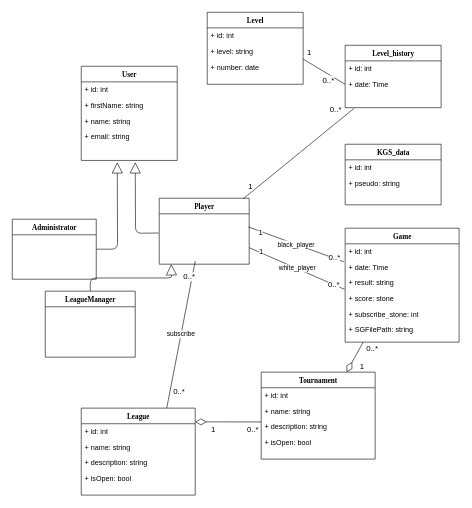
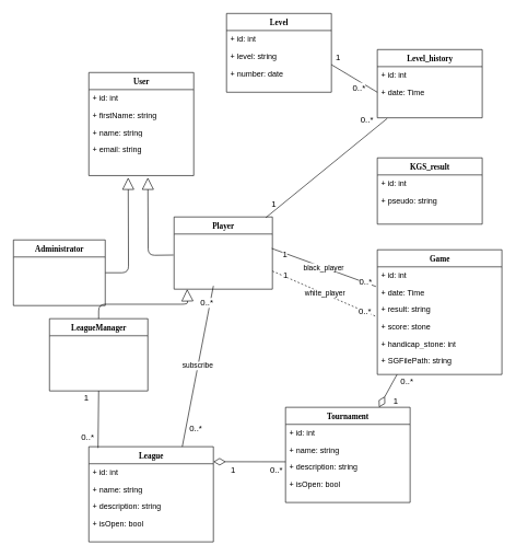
  <mxCell id="0" />
  <mxCell id="1" parent="0" />
  <mxCell id="2" value="User" style="swimlane;html=1;fontStyle=1;align=center;verticalAlign=top;childLayout=stackLayout;horizontal=1;startSize=26;horizontalStack=0;resizeParent=1;resizeLast=0;collapsible=1;marginBottom=0;swimlaneFillColor=#ffffff;rounded=0;shadow=0;comic=0;labelBackgroundColor=none;strokeWidth=1;fillColor=none;fontFamily=Verdana;fontSize=12" parent="1" vertex="1"><mxGeometry x="135" y="110" width="160" height="157" as="geometry" /></mxCell>
  <mxCell id="3" value="+ id: int" style="text;html=1;strokeColor=none;fillColor=none;align=left;verticalAlign=top;spacingLeft=4;spacingRight=4;whiteSpace=wrap;overflow=hidden;rotatable=0;points=[[0,0.5],[1,0.5]];portConstraint=eastwest;" parent="2" vertex="1"><mxGeometry y="26" width="160" height="26" as="geometry" /></mxCell>
  <mxCell id="4" value="+ firstName: string" style="text;html=1;strokeColor=none;fillColor=none;align=left;verticalAlign=top;spacingLeft=4;spacingRight=4;whiteSpace=wrap;overflow=hidden;rotatable=0;points=[[0,0.5],[1,0.5]];portConstraint=eastwest;" parent="2" vertex="1"><mxGeometry y="52" width="160" height="26" as="geometry" /></mxCell>
  <mxCell id="5" value="+ name: string" style="text;html=1;strokeColor=none;fillColor=none;align=left;verticalAlign=top;spacingLeft=4;spacingRight=4;whiteSpace=wrap;overflow=hidden;rotatable=0;points=[[0,0.5],[1,0.5]];portConstraint=eastwest;" parent="2" vertex="1"><mxGeometry y="78" width="160" height="26" as="geometry" /></mxCell>
  <mxCell id="6" value="+ email: string" style="text;html=1;strokeColor=none;fillColor=none;align=left;verticalAlign=top;spacingLeft=4;spacingRight=4;whiteSpace=wrap;overflow=hidden;rotatable=0;points=[[0,0.5],[1,0.5]];portConstraint=eastwest;" parent="2" vertex="1"><mxGeometry y="104" width="160" height="26" as="geometry" /></mxCell>
  <mxCell id="7" style="edgeStyle=orthogonalEdgeStyle;html=1;labelBackgroundColor=none;startFill=0;startSize=8;endArrow=block;endFill=0;endSize=16;fontFamily=Verdana;fontSize=12;" parent="1" source="9" edge="1"><mxGeometry relative="1" as="geometry"><mxPoint x="205" y="379" as="sourcePoint" /><mxPoint x="195" y="270" as="targetPoint" /></mxGeometry></mxCell>
  <mxCell id="8" value="Player" style="swimlane;html=1;fontStyle=1;align=center;verticalAlign=top;childLayout=stackLayout;horizontal=1;startSize=26;horizontalStack=0;resizeParent=1;resizeLast=0;collapsible=1;marginBottom=0;swimlaneFillColor=#ffffff;rounded=0;shadow=0;comic=0;labelBackgroundColor=none;strokeWidth=1;fillColor=none;fontFamily=Verdana;fontSize=12" parent="1" vertex="1"><mxGeometry x="265" y="330" width="150" height="110" as="geometry" /></mxCell>
  <mxCell id="9" value="Administrator" style="swimlane;html=1;fontStyle=1;align=center;verticalAlign=top;childLayout=stackLayout;horizontal=1;startSize=26;horizontalStack=0;resizeParent=1;resizeLast=0;collapsible=1;marginBottom=0;swimlaneFillColor=#ffffff;rounded=0;shadow=0;comic=0;labelBackgroundColor=none;strokeWidth=1;fillColor=none;fontFamily=Verdana;fontSize=12" parent="1" vertex="1"><mxGeometry x="20" y="365" width="140" height="100" as="geometry" /></mxCell>
  <mxCell id="10" style="edgeStyle=orthogonalEdgeStyle;html=1;labelBackgroundColor=none;startFill=0;startSize=8;endArrow=block;endFill=0;endSize=16;fontFamily=Verdana;fontSize=12;exitX=-0.006;exitY=0.231;exitDx=0;exitDy=0;exitPerimeter=0;" parent="1" edge="1"><mxGeometry relative="1" as="geometry"><mxPoint x="264.04" y="388.006" as="sourcePoint" /><mxPoint x="225" y="270" as="targetPoint" /></mxGeometry></mxCell>
  <mxCell id="11" value="LeagueManager" style="swimlane;html=1;fontStyle=1;align=center;verticalAlign=top;childLayout=stackLayout;horizontal=1;startSize=26;horizontalStack=0;resizeParent=1;resizeLast=0;collapsible=1;marginBottom=0;swimlaneFillColor=#ffffff;rounded=0;shadow=0;comic=0;labelBackgroundColor=none;strokeWidth=1;fillColor=none;fontFamily=Verdana;fontSize=12" parent="1" vertex="1"><mxGeometry x="75" y="485" width="150" height="110" as="geometry" /></mxCell>
  <mxCell id="12" value="Level_history" style="swimlane;html=1;fontStyle=1;align=center;verticalAlign=top;childLayout=stackLayout;horizontal=1;startSize=26;horizontalStack=0;resizeParent=1;resizeLast=0;collapsible=1;marginBottom=0;swimlaneFillColor=#ffffff;rounded=0;shadow=0;comic=0;labelBackgroundColor=none;strokeWidth=1;fillColor=none;fontFamily=Verdana;fontSize=12" parent="1" vertex="1"><mxGeometry x="575" y="75" width="160" height="104" as="geometry" /></mxCell>
  <mxCell id="13" value="+ id: int" style="text;html=1;strokeColor=none;fillColor=none;align=left;verticalAlign=top;spacingLeft=4;spacingRight=4;whiteSpace=wrap;overflow=hidden;rotatable=0;points=[[0,0.5],[1,0.5]];portConstraint=eastwest;" parent="12" vertex="1"><mxGeometry y="26" width="160" height="26" as="geometry" /></mxCell>
  <mxCell id="14" value="+ date: Time" style="text;html=1;strokeColor=none;fillColor=none;align=left;verticalAlign=top;spacingLeft=4;spacingRight=4;whiteSpace=wrap;overflow=hidden;rotatable=0;points=[[0,0.5],[1,0.5]];portConstraint=eastwest;" parent="12" vertex="1"><mxGeometry y="52" width="160" height="26" as="geometry" /></mxCell>
  <mxCell id="15" value="Level" style="swimlane;html=1;fontStyle=1;align=center;verticalAlign=top;childLayout=stackLayout;horizontal=1;startSize=26;horizontalStack=0;resizeParent=1;resizeLast=0;collapsible=1;marginBottom=0;swimlaneFillColor=#ffffff;rounded=0;shadow=0;comic=0;labelBackgroundColor=none;strokeWidth=1;fillColor=none;fontFamily=Verdana;fontSize=12" parent="1" vertex="1"><mxGeometry x="345" y="20" width="160" height="120" as="geometry" /></mxCell>
  <mxCell id="16" value="+ id: int" style="text;html=1;strokeColor=none;fillColor=none;align=left;verticalAlign=top;spacingLeft=4;spacingRight=4;whiteSpace=wrap;overflow=hidden;rotatable=0;points=[[0,0.5],[1,0.5]];portConstraint=eastwest;" parent="15" vertex="1"><mxGeometry y="26" width="160" height="26" as="geometry" /></mxCell>
  <mxCell id="17" value="+ level: string" style="text;html=1;strokeColor=none;fillColor=none;align=left;verticalAlign=top;spacingLeft=4;spacingRight=4;whiteSpace=wrap;overflow=hidden;rotatable=0;points=[[0,0.5],[1,0.5]];portConstraint=eastwest;" parent="15" vertex="1"><mxGeometry y="52" width="160" height="26" as="geometry" /></mxCell>
  <mxCell id="18" value="+ number: date" style="text;html=1;strokeColor=none;fillColor=none;align=left;verticalAlign=top;spacingLeft=4;spacingRight=4;whiteSpace=wrap;overflow=hidden;rotatable=0;points=[[0,0.5],[1,0.5]];portConstraint=eastwest;" parent="15" vertex="1"><mxGeometry y="78" width="160" height="26" as="geometry" /></mxCell>
- <mxCell id="19" value="KGS_data" style="swimlane;html=1;fontStyle=1;align=center;verticalAlign=top;childLayout=stackLayout;horizontal=1;startSize=26;horizontalStack=0;resizeParent=1;resizeLast=0;collapsible=1;marginBottom=0;swimlaneFillColor=#ffffff;rounded=0;shadow=0;comic=0;labelBackgroundColor=none;strokeWidth=1;fillColor=none;fontFamily=Verdana;fontSize=12" parent="1" vertex="1"><mxGeometry x="575" y="240" width="160" height="101" as="geometry" /></mxCell>
+ <mxCell id="19" value="KGS_result" style="swimlane;html=1;fontStyle=1;align=center;verticalAlign=top;childLayout=stackLayout;horizontal=1;startSize=26;horizontalStack=0;resizeParent=1;resizeLast=0;collapsible=1;marginBottom=0;swimlaneFillColor=#ffffff;rounded=0;shadow=0;comic=0;labelBackgroundColor=none;strokeWidth=1;fillColor=none;fontFamily=Verdana;fontSize=12" parent="1" vertex="1"><mxGeometry x="575" y="240" width="160" height="101" as="geometry" /></mxCell>
  <mxCell id="20" value="+ id: int" style="text;html=1;strokeColor=none;fillColor=none;align=left;verticalAlign=top;spacingLeft=4;spacingRight=4;whiteSpace=wrap;overflow=hidden;rotatable=0;points=[[0,0.5],[1,0.5]];portConstraint=eastwest;" parent="19" vertex="1"><mxGeometry y="26" width="160" height="26" as="geometry" /></mxCell>
  <mxCell id="21" value="+ pseudo: string" style="text;html=1;strokeColor=none;fillColor=none;align=left;verticalAlign=top;spacingLeft=4;spacingRight=4;whiteSpace=wrap;overflow=hidden;rotatable=0;points=[[0,0.5],[1,0.5]];portConstraint=eastwest;" parent="19" vertex="1"><mxGeometry y="52" width="160" height="26" as="geometry" /></mxCell>
  <mxCell id="22" value="Game" style="swimlane;html=1;fontStyle=1;align=center;verticalAlign=top;childLayout=stackLayout;horizontal=1;startSize=26;horizontalStack=0;resizeParent=1;resizeLast=0;collapsible=1;marginBottom=0;swimlaneFillColor=#ffffff;rounded=0;shadow=0;comic=0;labelBackgroundColor=none;strokeWidth=1;fillColor=none;fontFamily=Verdana;fontSize=12" parent="1" vertex="1"><mxGeometry x="575" y="380" width="190" height="190" as="geometry" /></mxCell>
  <mxCell id="23" value="+ id: int" style="text;html=1;strokeColor=none;fillColor=none;align=left;verticalAlign=top;spacingLeft=4;spacingRight=4;whiteSpace=wrap;overflow=hidden;rotatable=0;points=[[0,0.5],[1,0.5]];portConstraint=eastwest;" parent="22" vertex="1"><mxGeometry y="26" width="190" height="26" as="geometry" /></mxCell>
  <mxCell id="24" value="+ date: Time" style="text;html=1;strokeColor=none;fillColor=none;align=left;verticalAlign=top;spacingLeft=4;spacingRight=4;whiteSpace=wrap;overflow=hidden;rotatable=0;points=[[0,0.5],[1,0.5]];portConstraint=eastwest;" parent="22" vertex="1"><mxGeometry y="52" width="190" height="26" as="geometry" /></mxCell>
  <mxCell id="25" value="+ result: string" style="text;html=1;strokeColor=none;fillColor=none;align=left;verticalAlign=top;spacingLeft=4;spacingRight=4;whiteSpace=wrap;overflow=hidden;rotatable=0;points=[[0,0.5],[1,0.5]];portConstraint=eastwest;" parent="22" vertex="1"><mxGeometry y="78" width="190" height="26" as="geometry" /></mxCell>
  <mxCell id="26" value="+ score: stone" style="text;html=1;strokeColor=none;fillColor=none;align=left;verticalAlign=top;spacingLeft=4;spacingRight=4;whiteSpace=wrap;overflow=hidden;rotatable=0;points=[[0,0.5],[1,0.5]];portConstraint=eastwest;" parent="22" vertex="1"><mxGeometry y="104" width="190" height="26" as="geometry" /></mxCell>
- <mxCell id="27" value="+ subscribe_stone: int" style="text;html=1;strokeColor=none;fillColor=none;align=left;verticalAlign=top;spacingLeft=4;spacingRight=4;whiteSpace=wrap;overflow=hidden;rotatable=0;points=[[0,0.5],[1,0.5]];portConstraint=eastwest;" parent="22" vertex="1"><mxGeometry y="130" width="190" height="26" as="geometry" /></mxCell>
+ <mxCell id="27" value="+ handicap_stone: int" style="text;html=1;strokeColor=none;fillColor=none;align=left;verticalAlign=top;spacingLeft=4;spacingRight=4;whiteSpace=wrap;overflow=hidden;rotatable=0;points=[[0,0.5],[1,0.5]];portConstraint=eastwest;" parent="22" vertex="1"><mxGeometry y="130" width="190" height="26" as="geometry" /></mxCell>
  <mxCell id="28" value="+ SGFilePath: string" style="text;html=1;strokeColor=none;fillColor=none;align=left;verticalAlign=top;spacingLeft=4;spacingRight=4;whiteSpace=wrap;overflow=hidden;rotatable=0;points=[[0,0.5],[1,0.5]];portConstraint=eastwest;" parent="22" vertex="1"><mxGeometry y="156" width="190" height="26" as="geometry" /></mxCell>
  <mxCell id="29" value="Tournament" style="swimlane;html=1;fontStyle=1;align=center;verticalAlign=top;childLayout=stackLayout;horizontal=1;startSize=26;horizontalStack=0;resizeParent=1;resizeLast=0;collapsible=1;marginBottom=0;swimlaneFillColor=#ffffff;rounded=0;shadow=0;comic=0;labelBackgroundColor=none;strokeWidth=1;fillColor=none;fontFamily=Verdana;fontSize=12" parent="1" vertex="1"><mxGeometry x="435" y="620" width="190" height="145" as="geometry" /></mxCell>
  <mxCell id="30" value="+ id: int" style="text;html=1;strokeColor=none;fillColor=none;align=left;verticalAlign=top;spacingLeft=4;spacingRight=4;whiteSpace=wrap;overflow=hidden;rotatable=0;points=[[0,0.5],[1,0.5]];portConstraint=eastwest;" parent="29" vertex="1"><mxGeometry y="26" width="190" height="26" as="geometry" /></mxCell>
  <mxCell id="31" value="+ name: string" style="text;html=1;strokeColor=none;fillColor=none;align=left;verticalAlign=top;spacingLeft=4;spacingRight=4;whiteSpace=wrap;overflow=hidden;rotatable=0;points=[[0,0.5],[1,0.5]];portConstraint=eastwest;" parent="29" vertex="1"><mxGeometry y="52" width="190" height="26" as="geometry" /></mxCell>
  <mxCell id="32" value="+ description: string" style="text;html=1;strokeColor=none;fillColor=none;align=left;verticalAlign=top;spacingLeft=4;spacingRight=4;whiteSpace=wrap;overflow=hidden;rotatable=0;points=[[0,0.5],[1,0.5]];portConstraint=eastwest;" parent="29" vertex="1"><mxGeometry y="78" width="190" height="26" as="geometry" /></mxCell>
  <mxCell id="33" value="+ isOpen: bool&lt;span style=&quot;color: rgba(0 , 0 , 0 , 0) ; font-family: monospace ; font-size: 0px&quot;&gt;%3CmxGraphModel%3E%3Croot%3E%3CmxCell%20id%3D%220%22%2F%3E%3CmxCell%20id%3D%221%22%20parent%3D%220%22%2F%3E%3CmxCell%20id%3D%222%22%20value%3D%22%2B%20description%3A%20string%22%20style%3D%22text%3Bhtml%3D1%3BstrokeColor%3Dnone%3BfillColor%3Dnone%3Balign%3Dleft%3BverticalAlign%3Dtop%3BspacingLeft%3D4%3BspacingRight%3D4%3BwhiteSpace%3Dwrap%3Boverflow%3Dhidden%3Brotatable%3D0%3Bpoints%3D%5B%5B0%2C0.5%5D%2C%5B1%2C0.5%5D%5D%3BportConstraint%3Deastwest%3B%22%20vertex%3D%221%22%20parent%3D%221%22%3E%3CmxGeometry%20x%3D%22340%22%20y%3D%22773%22%20width%3D%22190%22%20height%3D%2226%22%20as%3D%22geometry%22%2F%3E%3C%2FmxCell%3E%3C%2Froot%3E%3C%2FmxGraphModel%3E&lt;/span&gt;" style="text;html=1;strokeColor=none;fillColor=none;align=left;verticalAlign=top;spacingLeft=4;spacingRight=4;whiteSpace=wrap;overflow=hidden;rotatable=0;points=[[0,0.5],[1,0.5]];portConstraint=eastwest;" parent="29" vertex="1"><mxGeometry y="104" width="190" height="26" as="geometry" /></mxCell>
  <mxCell id="34" value="League" style="swimlane;html=1;fontStyle=1;align=center;verticalAlign=top;childLayout=stackLayout;horizontal=1;startSize=26;horizontalStack=0;resizeParent=1;resizeLast=0;collapsible=1;marginBottom=0;swimlaneFillColor=#ffffff;rounded=0;shadow=0;comic=0;labelBackgroundColor=none;strokeWidth=1;fillColor=none;fontFamily=Verdana;fontSize=12" parent="1" vertex="1"><mxGeometry x="135" y="680" width="190" height="145" as="geometry" /></mxCell>
  <mxCell id="35" value="+ id: int" style="text;html=1;strokeColor=none;fillColor=none;align=left;verticalAlign=top;spacingLeft=4;spacingRight=4;whiteSpace=wrap;overflow=hidden;rotatable=0;points=[[0,0.5],[1,0.5]];portConstraint=eastwest;" parent="34" vertex="1"><mxGeometry y="26" width="190" height="26" as="geometry" /></mxCell>
  <mxCell id="36" value="+ name: string" style="text;html=1;strokeColor=none;fillColor=none;align=left;verticalAlign=top;spacingLeft=4;spacingRight=4;whiteSpace=wrap;overflow=hidden;rotatable=0;points=[[0,0.5],[1,0.5]];portConstraint=eastwest;" parent="34" vertex="1"><mxGeometry y="52" width="190" height="26" as="geometry" /></mxCell>
  <mxCell id="37" value="+ description: string" style="text;html=1;strokeColor=none;fillColor=none;align=left;verticalAlign=top;spacingLeft=4;spacingRight=4;whiteSpace=wrap;overflow=hidden;rotatable=0;points=[[0,0.5],[1,0.5]];portConstraint=eastwest;" parent="34" vertex="1"><mxGeometry y="78" width="190" height="26" as="geometry" /></mxCell>
  <mxCell id="38" value="+ isOpen: bool&lt;span style=&quot;color: rgba(0 , 0 , 0 , 0) ; font-family: monospace ; font-size: 0px&quot;&gt;%3CmxGraphModel%3E%3Croot%3E%3CmxCell%20id%3D%220%22%2F%3E%3CmxCell%20id%3D%221%22%20parent%3D%220%22%2F%3E%3CmxCell%20id%3D%222%22%20value%3D%22%2B%20description%3A%20string%22%20style%3D%22text%3Bhtml%3D1%3BstrokeColor%3Dnone%3BfillColor%3Dnone%3Balign%3Dleft%3BverticalAlign%3Dtop%3BspacingLeft%3D4%3BspacingRight%3D4%3BwhiteSpace%3Dwrap%3Boverflow%3Dhidden%3Brotatable%3D0%3Bpoints%3D%5B%5B0%2C0.5%5D%2C%5B1%2C0.5%5D%5D%3BportConstraint%3Deastwest%3B%22%20vertex%3D%221%22%20parent%3D%221%22%3E%3CmxGeometry%20x%3D%22340%22%20y%3D%22773%22%20width%3D%22190%22%20height%3D%2226%22%20as%3D%22geometry%22%2F%3E%3C%2FmxCell%3E%3C%2Froot%3E%3C%2FmxGraphModel%3E&lt;/span&gt;" style="text;html=1;strokeColor=none;fillColor=none;align=left;verticalAlign=top;spacingLeft=4;spacingRight=4;whiteSpace=wrap;overflow=hidden;rotatable=0;points=[[0,0.5],[1,0.5]];portConstraint=eastwest;" parent="34" vertex="1"><mxGeometry y="104" width="190" height="26" as="geometry" /></mxCell>
  <mxCell id="39" value="" style="endArrow=none;html=1;rounded=0;entryX=1;entryY=0;entryDx=0;entryDy=0;entryPerimeter=0;exitX=0;exitY=0.5;exitDx=0;exitDy=0;" parent="1" source="14" target="18" edge="1"><mxGeometry width="50" height="50" relative="1" as="geometry"><mxPoint x="425" y="350" as="sourcePoint" /><mxPoint x="475" y="300" as="targetPoint" /></mxGeometry></mxCell>
  <mxCell id="40" value="1" style="edgeLabel;html=1;align=center;verticalAlign=middle;resizable=0;points=[];fontSize=13;" parent="39" vertex="1" connectable="0"><mxGeometry x="0.66" y="-3" relative="1" as="geometry"><mxPoint x="-4" y="-17" as="offset" /></mxGeometry></mxCell>
  <mxCell id="41" value="0..*" style="edgeLabel;html=1;align=center;verticalAlign=middle;resizable=0;points=[];fontSize=13;" parent="39" vertex="1" connectable="0"><mxGeometry x="-0.573" y="2" relative="1" as="geometry"><mxPoint x="-13" as="offset" /></mxGeometry></mxCell>
  <mxCell id="42" value="black_player" style="endArrow=none;html=1;rounded=0;entryX=0.993;entryY=0.846;entryDx=0;entryDy=0;entryPerimeter=0;exitX=-0.011;exitY=0.154;exitDx=0;exitDy=0;exitPerimeter=0;" parent="1" source="24" edge="1"><mxGeometry width="50" height="50" relative="1" as="geometry"><mxPoint x="425" y="650" as="sourcePoint" /><mxPoint x="413.95" y="377.996" as="targetPoint" /></mxGeometry></mxCell>
  <mxCell id="43" value="1" style="edgeLabel;html=1;align=center;verticalAlign=middle;resizable=0;points=[];fontSize=13;" parent="42" vertex="1" connectable="0"><mxGeometry x="0.749" relative="1" as="geometry"><mxPoint as="offset" /></mxGeometry></mxCell>
  <mxCell id="44" value="0..*" style="edgeLabel;html=1;align=center;verticalAlign=middle;resizable=0;points=[];fontSize=13;" parent="42" vertex="1" connectable="0"><mxGeometry x="-0.784" y="-1" relative="1" as="geometry"><mxPoint as="offset" /></mxGeometry></mxCell>
- <mxCell id="45" value="white_player" style="endArrow=none;html=1;rounded=0;exitX=1;exitY=0.75;exitDx=0;exitDy=0;entryX=-0.005;entryY=-0.077;entryDx=0;entryDy=0;entryPerimeter=0;" parent="1" source="8" target="26" edge="1"><mxGeometry width="50" height="50" relative="1" as="geometry"><mxPoint x="425" y="650" as="sourcePoint" /><mxPoint x="475" y="600" as="targetPoint" /></mxGeometry></mxCell>
+ <mxCell id="45" value="white_player" style="endArrow=none;html=1;rounded=0;exitX=1;exitY=0.75;exitDx=0;exitDy=0;entryX=-0.005;entryY=-0.077;entryDx=0;entryDy=0;entryPerimeter=0;dashed=1;" parent="1" source="8" target="26" edge="1"><mxGeometry width="50" height="50" relative="1" as="geometry"><mxPoint x="425" y="650" as="sourcePoint" /><mxPoint x="475" y="600" as="targetPoint" /></mxGeometry></mxCell>
  <mxCell id="46" value="1" style="edgeLabel;html=1;align=center;verticalAlign=middle;resizable=0;points=[];fontSize=13;" parent="45" vertex="1" connectable="0"><mxGeometry x="-0.769" y="2" relative="1" as="geometry"><mxPoint as="offset" /></mxGeometry></mxCell>
  <mxCell id="47" value="0..*" style="edgeLabel;html=1;align=center;verticalAlign=middle;resizable=0;points=[];fontSize=13;" parent="45" vertex="1" connectable="0"><mxGeometry x="0.762" relative="1" as="geometry"><mxPoint as="offset" /></mxGeometry></mxCell>
  <mxCell id="48" value="" style="endArrow=none;html=1;rounded=0;exitX=0.75;exitY=0;exitDx=0;exitDy=0;startArrow=diamondThin;startFill=0;startSize=16;endSize=8;" parent="1" source="29" edge="1"><mxGeometry width="50" height="50" relative="1" as="geometry"><mxPoint x="425" y="550" as="sourcePoint" /><mxPoint x="605" y="570" as="targetPoint" /></mxGeometry></mxCell>
  <mxCell id="49" value="0..*" style="edgeLabel;html=1;align=center;verticalAlign=middle;resizable=0;points=[];fontSize=13;" parent="48" vertex="1" connectable="0"><mxGeometry x="0.62" y="-2" relative="1" as="geometry"><mxPoint x="18" as="offset" /></mxGeometry></mxCell>
  <mxCell id="50" value="1" style="edgeLabel;html=1;align=center;verticalAlign=middle;resizable=0;points=[];fontSize=13;rotation=0;" parent="48" vertex="1" connectable="0"><mxGeometry x="-0.52" y="-1" relative="1" as="geometry"><mxPoint x="17" y="1" as="offset" /></mxGeometry></mxCell>
  <mxCell id="51" style="edgeStyle=orthogonalEdgeStyle;html=1;labelBackgroundColor=none;startFill=0;startSize=8;endArrow=block;endFill=0;endSize=16;fontFamily=Verdana;fontSize=12;exitX=0.5;exitY=0;exitDx=0;exitDy=0;" parent="1" source="11" edge="1"><mxGeometry relative="1" as="geometry"><mxPoint x="274.04" y="398.006" as="sourcePoint" /><mxPoint x="285" y="440" as="targetPoint" /></mxGeometry></mxCell>
  <mxCell id="52" value="" style="endArrow=none;html=1;rounded=0;startArrow=diamondThin;startFill=0;endSize=8;startSize=16;exitX=1;exitY=0.158;exitDx=0;exitDy=0;exitPerimeter=0;" parent="1" source="34" edge="1"><mxGeometry width="50" height="50" relative="1" as="geometry"><mxPoint x="425" y="750" as="sourcePoint" /><mxPoint x="435" y="703" as="targetPoint" /></mxGeometry></mxCell>
  <mxCell id="53" value="0..*" style="edgeLabel;html=1;align=center;verticalAlign=middle;resizable=0;points=[];fontSize=13;" parent="52" vertex="1" connectable="0"><mxGeometry x="0.742" y="-2" relative="1" as="geometry"><mxPoint y="10" as="offset" /></mxGeometry></mxCell>
  <mxCell id="54" value="1" style="edgeLabel;html=1;align=center;verticalAlign=middle;resizable=0;points=[];fontSize=13;" parent="52" vertex="1" connectable="0"><mxGeometry x="-0.506" y="-1" relative="1" as="geometry"><mxPoint x="3" y="11" as="offset" /></mxGeometry></mxCell>
  <mxCell id="55" value="" style="endArrow=none;html=1;rounded=0;startSize=16;endSize=8;sourcePerimeterSpacing=0;targetPerimeterSpacing=0;strokeWidth=1;jumpSize=10;exitX=0.933;exitY=0.009;exitDx=0;exitDy=0;exitPerimeter=0;entryX=0.094;entryY=1.038;entryDx=0;entryDy=0;entryPerimeter=0;" parent="1" source="8" edge="1"><mxGeometry width="50" height="50" relative="1" as="geometry"><mxPoint x="425" y="250" as="sourcePoint" /><mxPoint x="590.04" y="179.988" as="targetPoint" /></mxGeometry></mxCell>
  <mxCell id="56" value="1" style="edgeLabel;html=1;align=center;verticalAlign=middle;resizable=0;points=[];fontSize=13;" parent="55" vertex="1" connectable="0"><mxGeometry x="-0.772" y="-3" relative="1" as="geometry"><mxPoint x="-11" y="-7" as="offset" /></mxGeometry></mxCell>
  <mxCell id="57" value="0..*" style="edgeLabel;html=1;align=center;verticalAlign=middle;resizable=0;points=[];fontSize=13;" parent="55" vertex="1" connectable="0"><mxGeometry x="0.795" y="-1" relative="1" as="geometry"><mxPoint x="-13" y="-15" as="offset" /></mxGeometry></mxCell>
+ <mxCell id="58" value="" style="endArrow=none;html=1;rounded=0;fontSize=13;startSize=16;endSize=8;sourcePerimeterSpacing=0;targetPerimeterSpacing=0;strokeWidth=1;jumpSize=10;entryX=0.5;entryY=1;entryDx=0;entryDy=0;exitX=0.074;exitY=0.014;exitDx=0;exitDy=0;exitPerimeter=0;" parent="1" source="34" target="11" edge="1"><mxGeometry width="50" height="50" relative="1" as="geometry"><mxPoint x="425" y="550" as="sourcePoint" /><mxPoint x="475" y="500" as="targetPoint" /></mxGeometry></mxCell>
+ <mxCell id="59" value="1" style="edgeLabel;html=1;align=center;verticalAlign=middle;resizable=0;points=[];fontSize=13;" parent="58" vertex="1" connectable="0"><mxGeometry x="0.644" relative="1" as="geometry"><mxPoint x="-19" y="-5" as="offset" /></mxGeometry></mxCell>
+ <mxCell id="60" value="0..*" style="edgeLabel;html=1;align=center;verticalAlign=middle;resizable=0;points=[];fontSize=13;" parent="58" vertex="1" connectable="0"><mxGeometry x="-0.741" y="1" relative="1" as="geometry"><mxPoint x="-16" y="-7" as="offset" /></mxGeometry></mxCell>
  <mxCell id="61" value="subscribe" style="endArrow=none;html=1;rounded=0;exitX=0.75;exitY=0;exitDx=0;exitDy=0;" parent="1" source="34" edge="1"><mxGeometry width="50" height="50" relative="1" as="geometry"><mxPoint x="474.64" y="630" as="sourcePoint" /><mxPoint x="325" y="435" as="targetPoint" /></mxGeometry></mxCell>
  <mxCell id="62" value="0..*" style="edgeLabel;html=1;align=center;verticalAlign=middle;resizable=0;points=[];fontSize=13;" parent="61" vertex="1" connectable="0"><mxGeometry x="0.862" y="-1" relative="1" as="geometry"><mxPoint x="-8" y="8" as="offset" /></mxGeometry></mxCell>
  <mxCell id="63" value="0..*" style="edgeLabel;html=1;align=center;verticalAlign=middle;resizable=0;points=[];fontSize=13;" parent="61" vertex="1" connectable="0"><mxGeometry x="-0.77" y="2" relative="1" as="geometry"><mxPoint x="16" as="offset" /></mxGeometry></mxCell>
